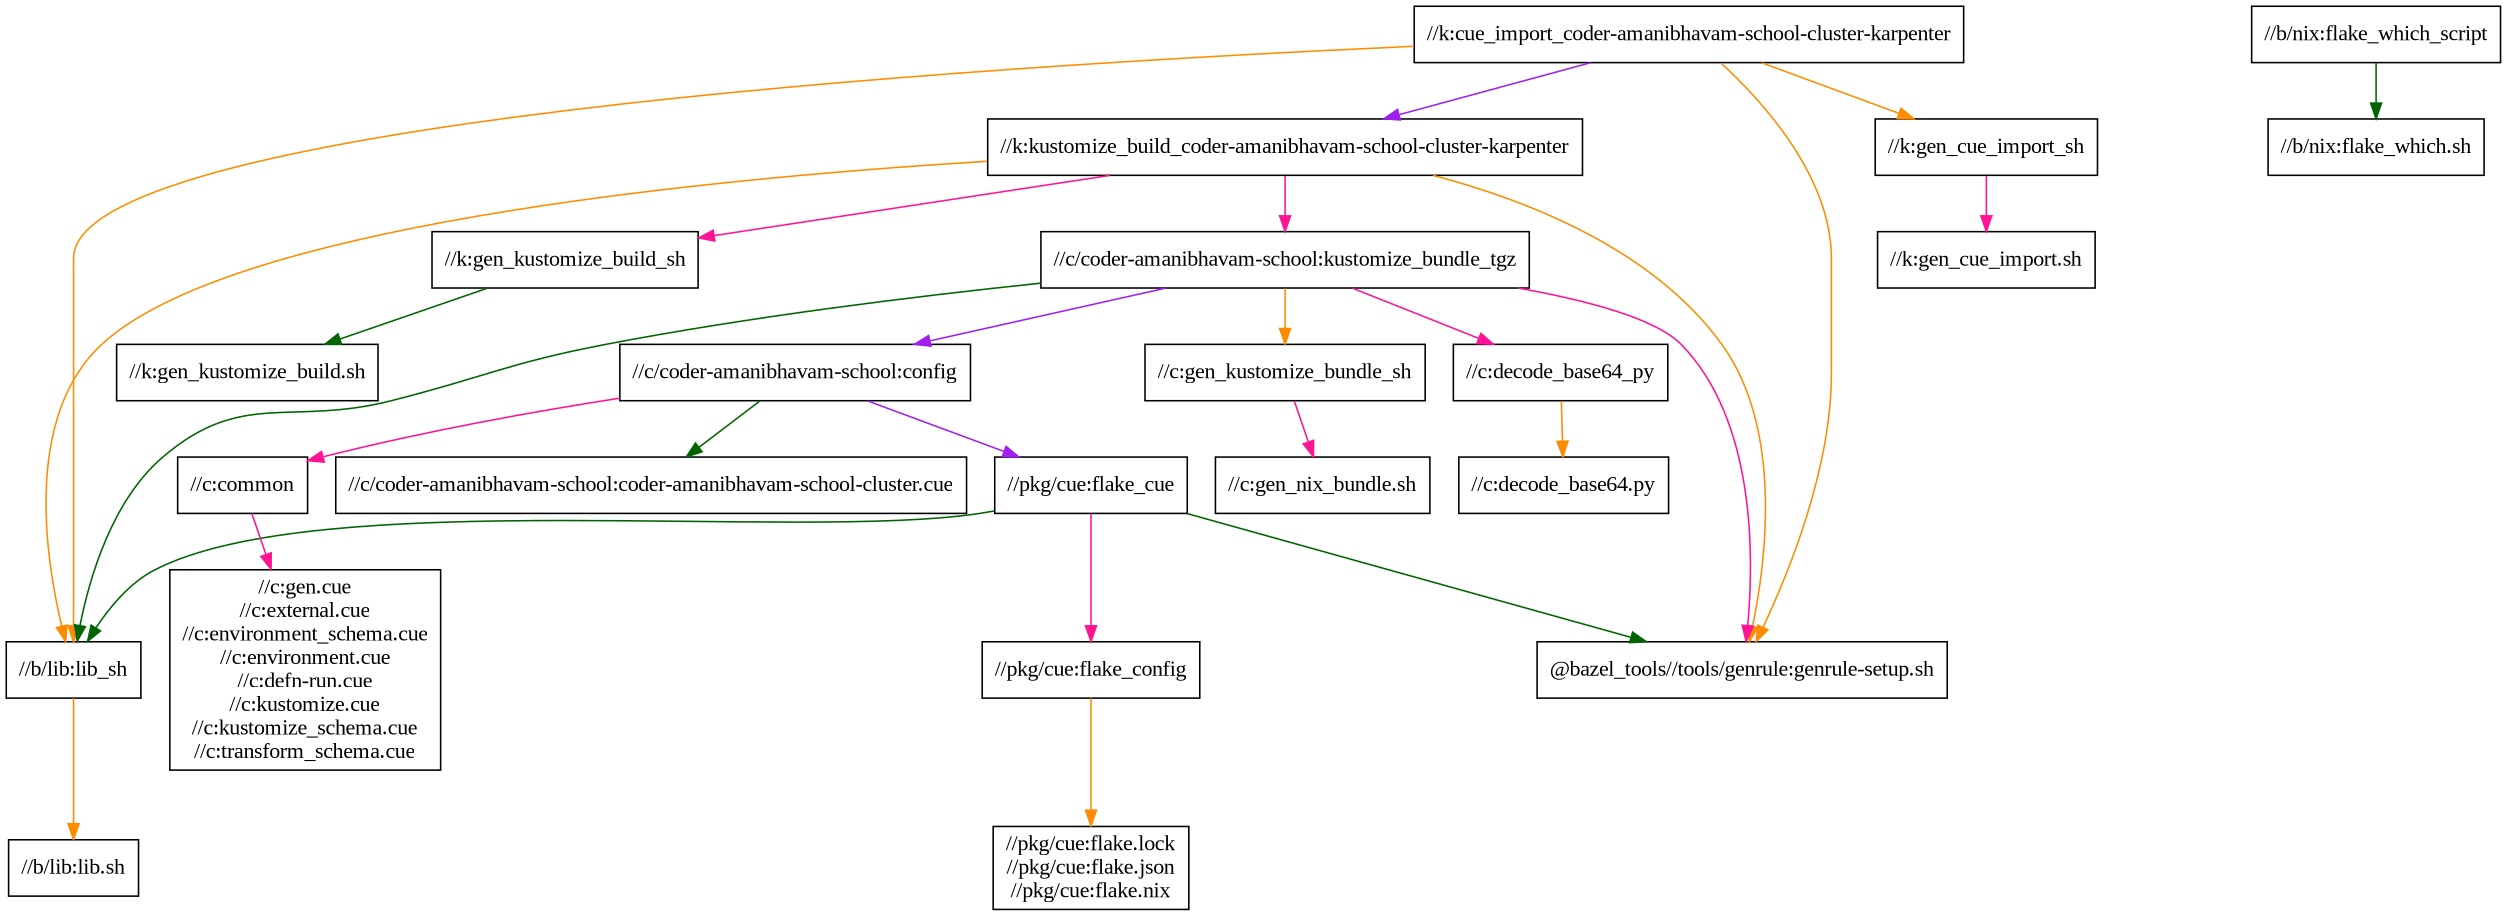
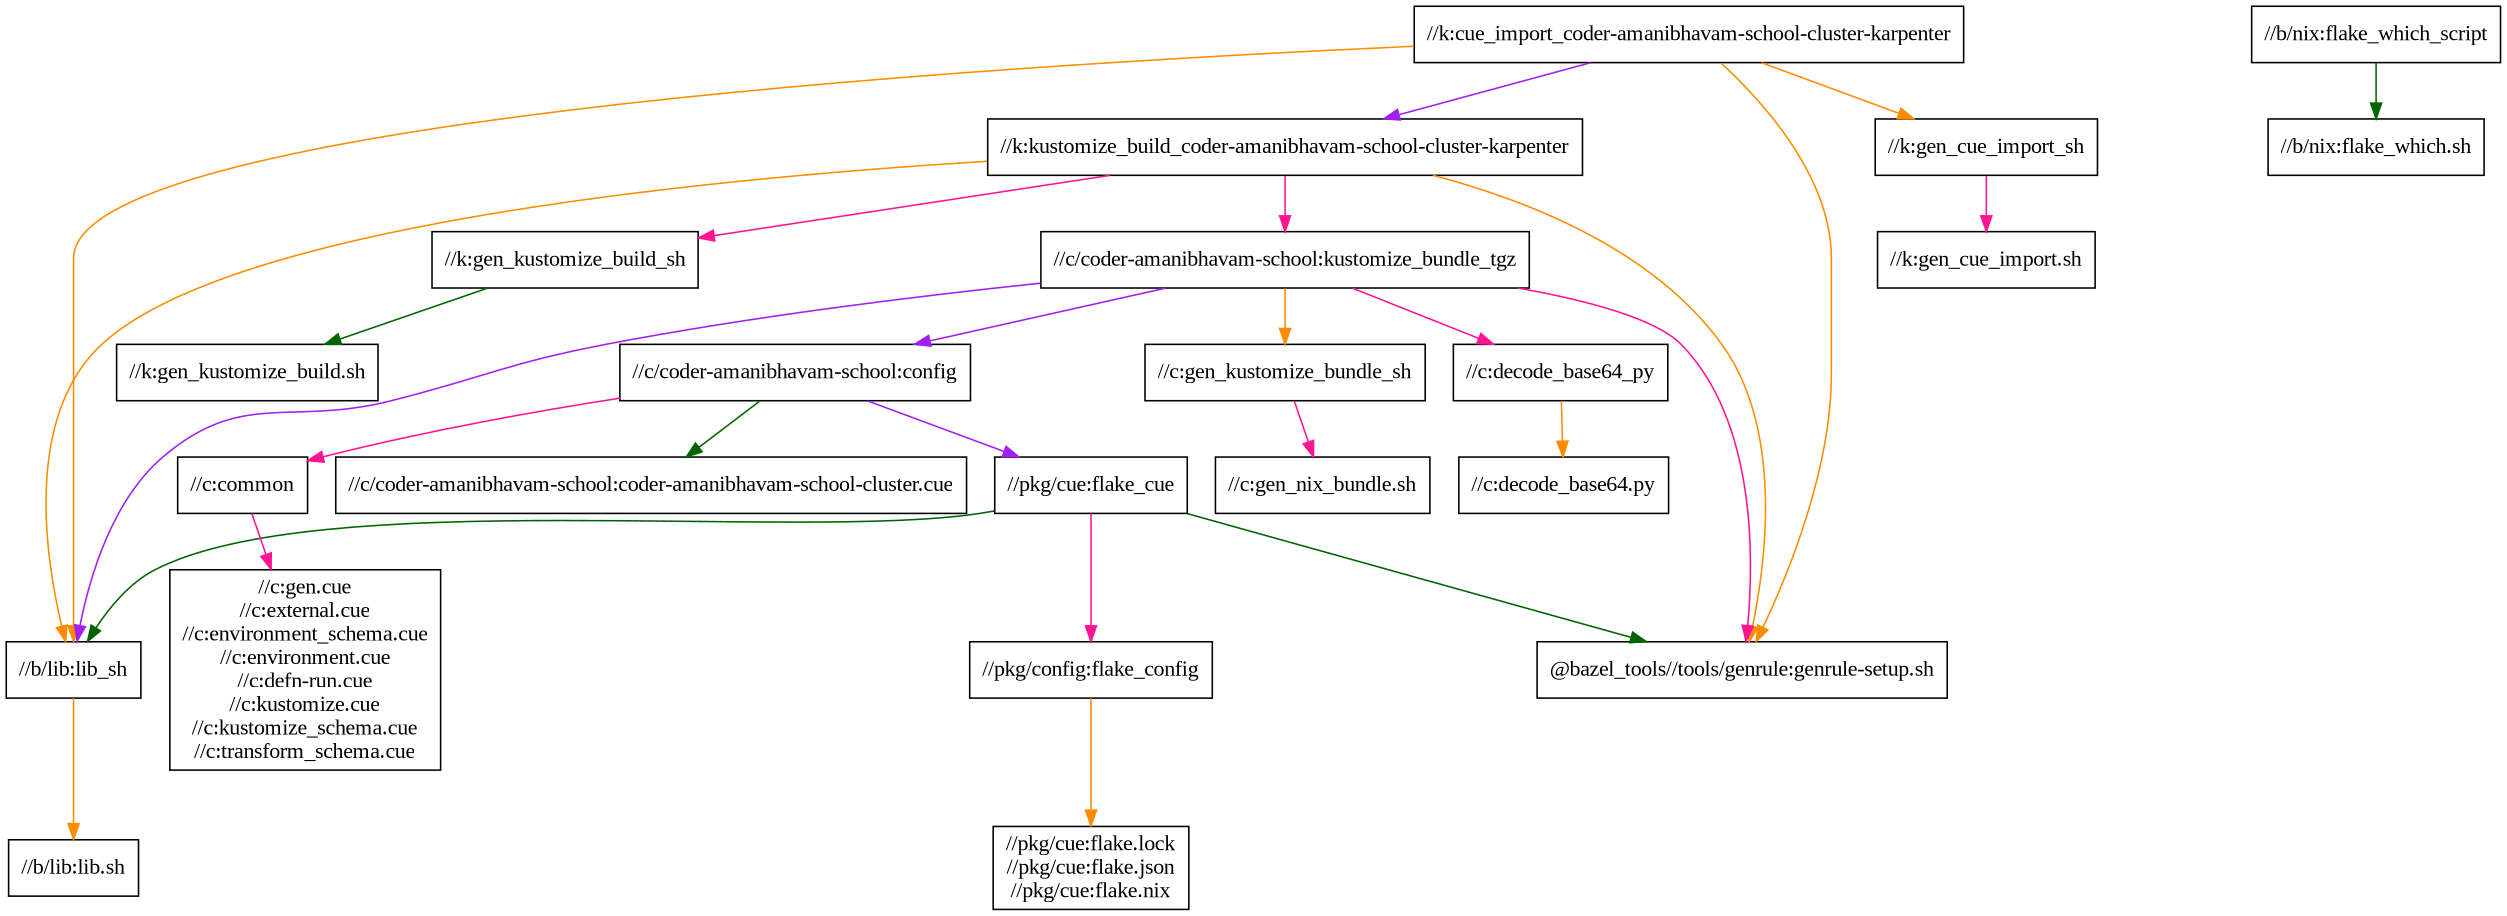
  digraph {
    fontname="Liberation Serif"
    node [fontname="Liberation Serif" shape=box]
    edge [color=darkorange fontname="Liberation Serif"]
    "//k:cue_import_coder-amanibhavam-school-cluster-karpenter"
    "//k:kustomize_build_coder-amanibhavam-school-cluster-karpenter"
    "//k:gen_cue_import_sh"
    "//b/lib:lib_sh"
    "@bazel_tools//tools/genrule:genrule-setup.sh"
    "//k:gen_kustomize_build_sh"
    "//c/coder-amanibhavam-school:kustomize_bundle_tgz"
    "//k:gen_cue_import.sh"
    "//b/lib:lib.sh"
    "//k:gen_kustomize_build.sh"
    "//c/coder-amanibhavam-school:config"
    "//c:gen_kustomize_bundle_sh"
    "//c:decode_base64_py"
    "//pkg/cue:flake_cue"
    "//c/coder-amanibhavam-school:coder-amanibhavam-school-cluster.cue"
    "//c:common"
    n17 [label="//c:gen_nix_bundle.sh"]
    "//c:decode_base64.py"
-   "//pkg/cue:flake_config"
+   "//pkg/cue:flake_config" [label="//pkg/config:flake_config"]
    "//c:gen.cue\n//c:external.cue\n//c:environment_schema.cue\n//c:environment.cue\n//c:defn-run.cue\n//c:kustomize.cue\n//c:kustomize_schema.cue\n//c:transform_schema.cue"
    "//pkg/cue:flake.lock\n//pkg/cue:flake.json\n//pkg/cue:flake.nix"
    "//b/nix:flake_which_script"
    "//b/nix:flake_which.sh"
    "//k:cue_import_coder-amanibhavam-school-cluster-karpenter" -> "//k:kustomize_build_coder-amanibhavam-school-cluster-karpenter" [color=purple]
    "//k:cue_import_coder-amanibhavam-school-cluster-karpenter" -> "//k:gen_cue_import_sh"
    "//k:cue_import_coder-amanibhavam-school-cluster-karpenter" -> "//b/lib:lib_sh"
    "//k:cue_import_coder-amanibhavam-school-cluster-karpenter" -> "@bazel_tools//tools/genrule:genrule-setup.sh"
    "//k:kustomize_build_coder-amanibhavam-school-cluster-karpenter" -> "//b/lib:lib_sh"
    "//k:kustomize_build_coder-amanibhavam-school-cluster-karpenter" -> "@bazel_tools//tools/genrule:genrule-setup.sh"
    "//k:kustomize_build_coder-amanibhavam-school-cluster-karpenter" -> "//k:gen_kustomize_build_sh" [color=deeppink]
    "//k:kustomize_build_coder-amanibhavam-school-cluster-karpenter" -> "//c/coder-amanibhavam-school:kustomize_bundle_tgz" [color=deeppink]
    "//k:gen_cue_import_sh" -> "//k:gen_cue_import.sh" [color=deeppink]
    "//b/lib:lib_sh" -> "//b/lib:lib.sh"
    "//k:gen_kustomize_build_sh" -> "//k:gen_kustomize_build.sh" [color=darkgreen]
-   "//c/coder-amanibhavam-school:kustomize_bundle_tgz" -> "//b/lib:lib_sh" [color=darkgreen]
+   "//c/coder-amanibhavam-school:kustomize_bundle_tgz" -> "//b/lib:lib_sh" [color=purple]
    "//c/coder-amanibhavam-school:kustomize_bundle_tgz" -> "@bazel_tools//tools/genrule:genrule-setup.sh" [color=deeppink]
    "//c/coder-amanibhavam-school:kustomize_bundle_tgz" -> "//c/coder-amanibhavam-school:config" [color=purple]
    "//c/coder-amanibhavam-school:kustomize_bundle_tgz" -> "//c:gen_kustomize_bundle_sh"
    "//c/coder-amanibhavam-school:kustomize_bundle_tgz" -> "//c:decode_base64_py" [color=deeppink]
    "//c/coder-amanibhavam-school:config" -> "//pkg/cue:flake_cue" [color=purple]
    "//c/coder-amanibhavam-school:config" -> "//c/coder-amanibhavam-school:coder-amanibhavam-school-cluster.cue" [color=darkgreen]
    "//c/coder-amanibhavam-school:config" -> "//c:common" [color=deeppink]
    "//c:gen_kustomize_bundle_sh" -> n17 [color=deeppink]
    "//c:decode_base64_py" -> "//c:decode_base64.py"
    "//pkg/cue:flake_cue" -> "//b/lib:lib_sh" [color=darkgreen]
    "//pkg/cue:flake_cue" -> "@bazel_tools//tools/genrule:genrule-setup.sh" [color=darkgreen]
    "//pkg/cue:flake_cue" -> "//pkg/cue:flake_config" [color=deeppink]
    "//c:common" -> "//c:gen.cue\n//c:external.cue\n//c:environment_schema.cue\n//c:environment.cue\n//c:defn-run.cue\n//c:kustomize.cue\n//c:kustomize_schema.cue\n//c:transform_schema.cue" [color=deeppink]
    "//pkg/cue:flake_config" -> "//pkg/cue:flake.lock\n//pkg/cue:flake.json\n//pkg/cue:flake.nix"
    "//b/nix:flake_which_script" -> "//b/nix:flake_which.sh" [color=darkgreen]
  }
